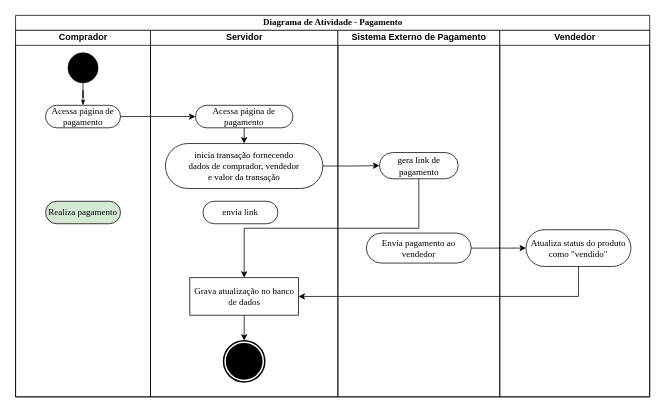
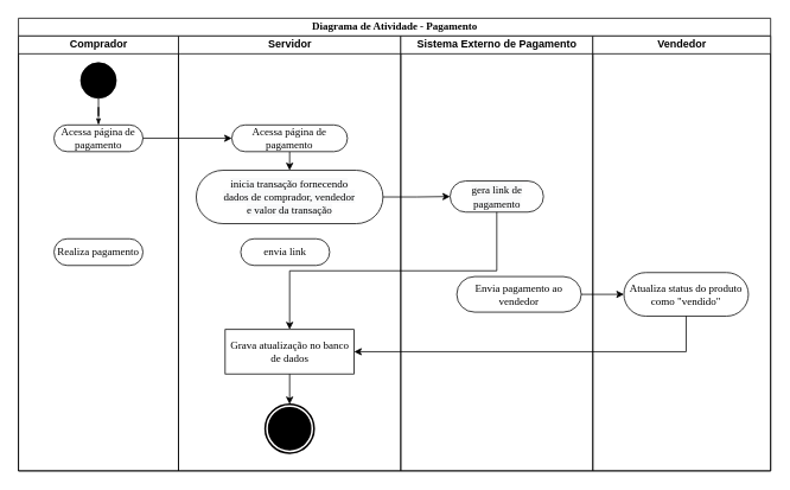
  <mxCell id="0" />
  <mxCell id="1" parent="0" />
  <mxCell id="2" value="Diagrama de Atividade - Pagamento" style="swimlane;html=1;childLayout=stackLayout;startSize=20;rounded=0;shadow=0;comic=0;labelBackgroundColor=none;strokeWidth=1;fontFamily=Verdana;fontSize=12;align=center;" parent="1" vertex="1"><mxGeometry x="20" y="20" width="846" height="509" as="geometry" /></mxCell>
  <mxCell id="3" value="Comprador" style="swimlane;html=1;startSize=20;" parent="2" vertex="1"><mxGeometry y="20" width="180" height="489" as="geometry" /></mxCell>
- <mxCell id="4" value="Realiza pagamento" style="rounded=1;whiteSpace=wrap;html=1;shadow=0;comic=0;labelBackgroundColor=none;strokeWidth=1;fontFamily=Verdana;fontSize=12;align=center;arcSize=50;fillColor=#d5e8d4;" parent="3" vertex="1"><mxGeometry x="40" y="228" width="100" height="30" as="geometry" /></mxCell>
+ <mxCell id="4" value="Realiza pagamento" style="rounded=1;whiteSpace=wrap;html=1;shadow=0;comic=0;labelBackgroundColor=none;strokeWidth=1;fontFamily=Verdana;fontSize=12;align=center;arcSize=50;" parent="3" vertex="1"><mxGeometry x="40" y="228" width="100" height="30" as="geometry" /></mxCell>
  <mxCell id="5" value="" style="ellipse;whiteSpace=wrap;html=1;rounded=0;shadow=0;comic=0;labelBackgroundColor=none;strokeWidth=1;fillColor=#000000;fontFamily=Verdana;fontSize=12;align=center;" parent="3" vertex="1"><mxGeometry x="70" y="30" width="40" height="40" as="geometry" /></mxCell>
  <mxCell id="6" value="Acessa página de pagamento" style="rounded=1;whiteSpace=wrap;html=1;shadow=0;comic=0;labelBackgroundColor=none;strokeWidth=1;fontFamily=Verdana;fontSize=12;align=center;arcSize=50;" parent="3" vertex="1"><mxGeometry x="40" y="100" width="100" height="30" as="geometry" /></mxCell>
  <mxCell id="7" style="edgeStyle=orthogonalEdgeStyle;rounded=0;html=1;labelBackgroundColor=none;startArrow=none;startFill=0;startSize=5;endArrow=classicThin;endFill=1;endSize=5;jettySize=auto;orthogonalLoop=1;strokeWidth=1;fontFamily=Verdana;fontSize=12" parent="3" source="5" target="6" edge="1"><mxGeometry relative="1" as="geometry" /></mxCell>
  <mxCell id="8" value="Servidor" style="swimlane;html=1;startSize=20;" parent="2" vertex="1"><mxGeometry x="180" y="20" width="250" height="489" as="geometry" /></mxCell>
  <mxCell id="9" style="edgeStyle=orthogonalEdgeStyle;rounded=0;orthogonalLoop=1;jettySize=auto;html=1;exitX=0.5;exitY=1;exitDx=0;exitDy=0;entryX=0.5;entryY=0;entryDx=0;entryDy=0;" edge="1" parent="8" source="10" target="11"><mxGeometry relative="1" as="geometry" /></mxCell>
  <mxCell id="10" value="Acessa página de pagamento" style="rounded=1;whiteSpace=wrap;html=1;shadow=0;comic=0;labelBackgroundColor=none;strokeWidth=1;fontFamily=Verdana;fontSize=12;align=center;arcSize=50;" parent="8" vertex="1"><mxGeometry x="60" y="100" width="130" height="30" as="geometry" /></mxCell>
  <mxCell id="11" value="&lt;span style=&quot;background-color: rgb(248, 249, 250);&quot;&gt;inicia transação fornecendo&lt;/span&gt;&lt;br style=&quot;background-color: rgb(248, 249, 250);&quot;&gt;&lt;span style=&quot;background-color: rgb(248, 249, 250);&quot;&gt;dados de comprador, vendedor&lt;/span&gt;&lt;br style=&quot;background-color: rgb(248, 249, 250);&quot;&gt;&lt;span style=&quot;background-color: rgb(248, 249, 250);&quot;&gt;e valor da transação&lt;/span&gt;" style="rounded=1;whiteSpace=wrap;html=1;shadow=0;comic=0;labelBackgroundColor=none;strokeWidth=1;fontFamily=Verdana;fontSize=12;align=center;arcSize=50;" parent="8" vertex="1"><mxGeometry x="20" y="151" width="210" height="60" as="geometry" /></mxCell>
  <mxCell id="12" value="envia link" style="rounded=1;whiteSpace=wrap;html=1;shadow=0;comic=0;labelBackgroundColor=none;strokeWidth=1;fontFamily=Verdana;fontSize=12;align=center;arcSize=50;" parent="8" vertex="1"><mxGeometry x="70" y="228" width="100" height="30" as="geometry" /></mxCell>
  <mxCell id="13" style="edgeStyle=orthogonalEdgeStyle;rounded=0;orthogonalLoop=1;jettySize=auto;html=1;exitX=0.5;exitY=1;exitDx=0;exitDy=0;entryX=0.5;entryY=0;entryDx=0;entryDy=0;" parent="8" source="14" target="15" edge="1"><mxGeometry relative="1" as="geometry" /></mxCell>
  <mxCell id="14" value="Grava atualização no banco de dados" style="whiteSpace=wrap;html=1;shadow=0;comic=0;labelBackgroundColor=none;strokeWidth=1;fontFamily=Verdana;fontSize=12;align=center;arcSize=50;rounded=0;" parent="8" vertex="1"><mxGeometry x="52.5" y="330" width="145" height="50" as="geometry" /></mxCell>
  <mxCell id="15" value="" style="ellipse;html=1;shape=endState;fillColor=#000000;strokeColor=#030000;strokeWidth=2;" parent="8" vertex="1"><mxGeometry x="97.5" y="414" width="55" height="55" as="geometry" /></mxCell>
  <mxCell id="16" style="edgeStyle=orthogonalEdgeStyle;rounded=0;orthogonalLoop=1;jettySize=auto;html=1;exitX=1;exitY=0.5;exitDx=0;exitDy=0;entryX=0;entryY=0.5;entryDx=0;entryDy=0;" parent="2" source="18" target="22" edge="1"><mxGeometry relative="1" as="geometry"><mxPoint x="810" y="311" as="targetPoint" /></mxGeometry></mxCell>
  <mxCell id="17" value="Sistema Externo de Pagamento" style="swimlane;html=1;startSize=20;" parent="2" vertex="1"><mxGeometry x="430" y="20" width="216" height="489" as="geometry" /></mxCell>
- <mxCell id="18" value="Envia pagamento ao vendedor" style="rounded=1;whiteSpace=wrap;html=1;shadow=0;comic=0;labelBackgroundColor=none;strokeWidth=1;fontFamily=Verdana;fontSize=12;align=center;arcSize=50;" parent="17" vertex="1"><mxGeometry x="38" y="270.5" width="140" height="40" as="geometry" /></mxCell>
+ <mxCell id="18" value="Envia pagamento ao vendedor" style="rounded=1;whiteSpace=wrap;html=1;shadow=0;comic=0;labelBackgroundColor=none;strokeWidth=1;fontFamily=Verdana;fontSize=12;align=center;arcSize=50;" parent="17" vertex="1"><mxGeometry x="63" y="270.5" width="140" height="40" as="geometry" /></mxCell>
  <mxCell id="19" value="&lt;span style=&quot;background-color: rgb(248, 249, 250);&quot;&gt;gera link de pagamento&lt;/span&gt;" style="rounded=1;whiteSpace=wrap;html=1;shadow=0;comic=0;labelBackgroundColor=none;strokeWidth=1;fontFamily=Verdana;fontSize=12;align=center;arcSize=50;" parent="17" vertex="1"><mxGeometry x="55.5" y="163" width="105" height="35" as="geometry" /></mxCell>
  <mxCell id="20" style="edgeStyle=orthogonalEdgeStyle;rounded=0;orthogonalLoop=1;jettySize=auto;html=1;exitX=0.5;exitY=1;exitDx=0;exitDy=0;" parent="2" source="19" target="14" edge="1"><mxGeometry relative="1" as="geometry" /></mxCell>
  <mxCell id="21" value="Vendedor" style="swimlane;html=1;startSize=20;" parent="2" vertex="1"><mxGeometry x="646" y="20" width="200" height="489" as="geometry" /></mxCell>
  <mxCell id="22" value="Atualiza status do produto como &quot;vendido&quot;" style="rounded=1;whiteSpace=wrap;html=1;shadow=0;comic=0;labelBackgroundColor=none;strokeWidth=1;fontFamily=Verdana;fontSize=12;align=center;arcSize=50;" parent="21" vertex="1"><mxGeometry x="35" y="266" width="140" height="49" as="geometry" /></mxCell>
  <mxCell id="23" style="edgeStyle=orthogonalEdgeStyle;rounded=0;orthogonalLoop=1;jettySize=auto;html=1;exitX=1;exitY=0.5;exitDx=0;exitDy=0;entryX=0;entryY=0.5;entryDx=0;entryDy=0;" parent="2" source="6" target="10" edge="1"><mxGeometry relative="1" as="geometry" /></mxCell>
  <mxCell id="24" style="edgeStyle=orthogonalEdgeStyle;rounded=0;orthogonalLoop=1;jettySize=auto;html=1;exitX=1;exitY=0.5;exitDx=0;exitDy=0;entryX=0;entryY=0.5;entryDx=0;entryDy=0;" parent="2" source="11" target="19" edge="1"><mxGeometry relative="1" as="geometry" /></mxCell>
  <mxCell id="25" style="edgeStyle=orthogonalEdgeStyle;rounded=0;orthogonalLoop=1;jettySize=auto;html=1;exitX=0.5;exitY=1;exitDx=0;exitDy=0;entryX=1;entryY=0.5;entryDx=0;entryDy=0;" parent="2" source="22" target="14" edge="1"><mxGeometry relative="1" as="geometry" /></mxCell>
